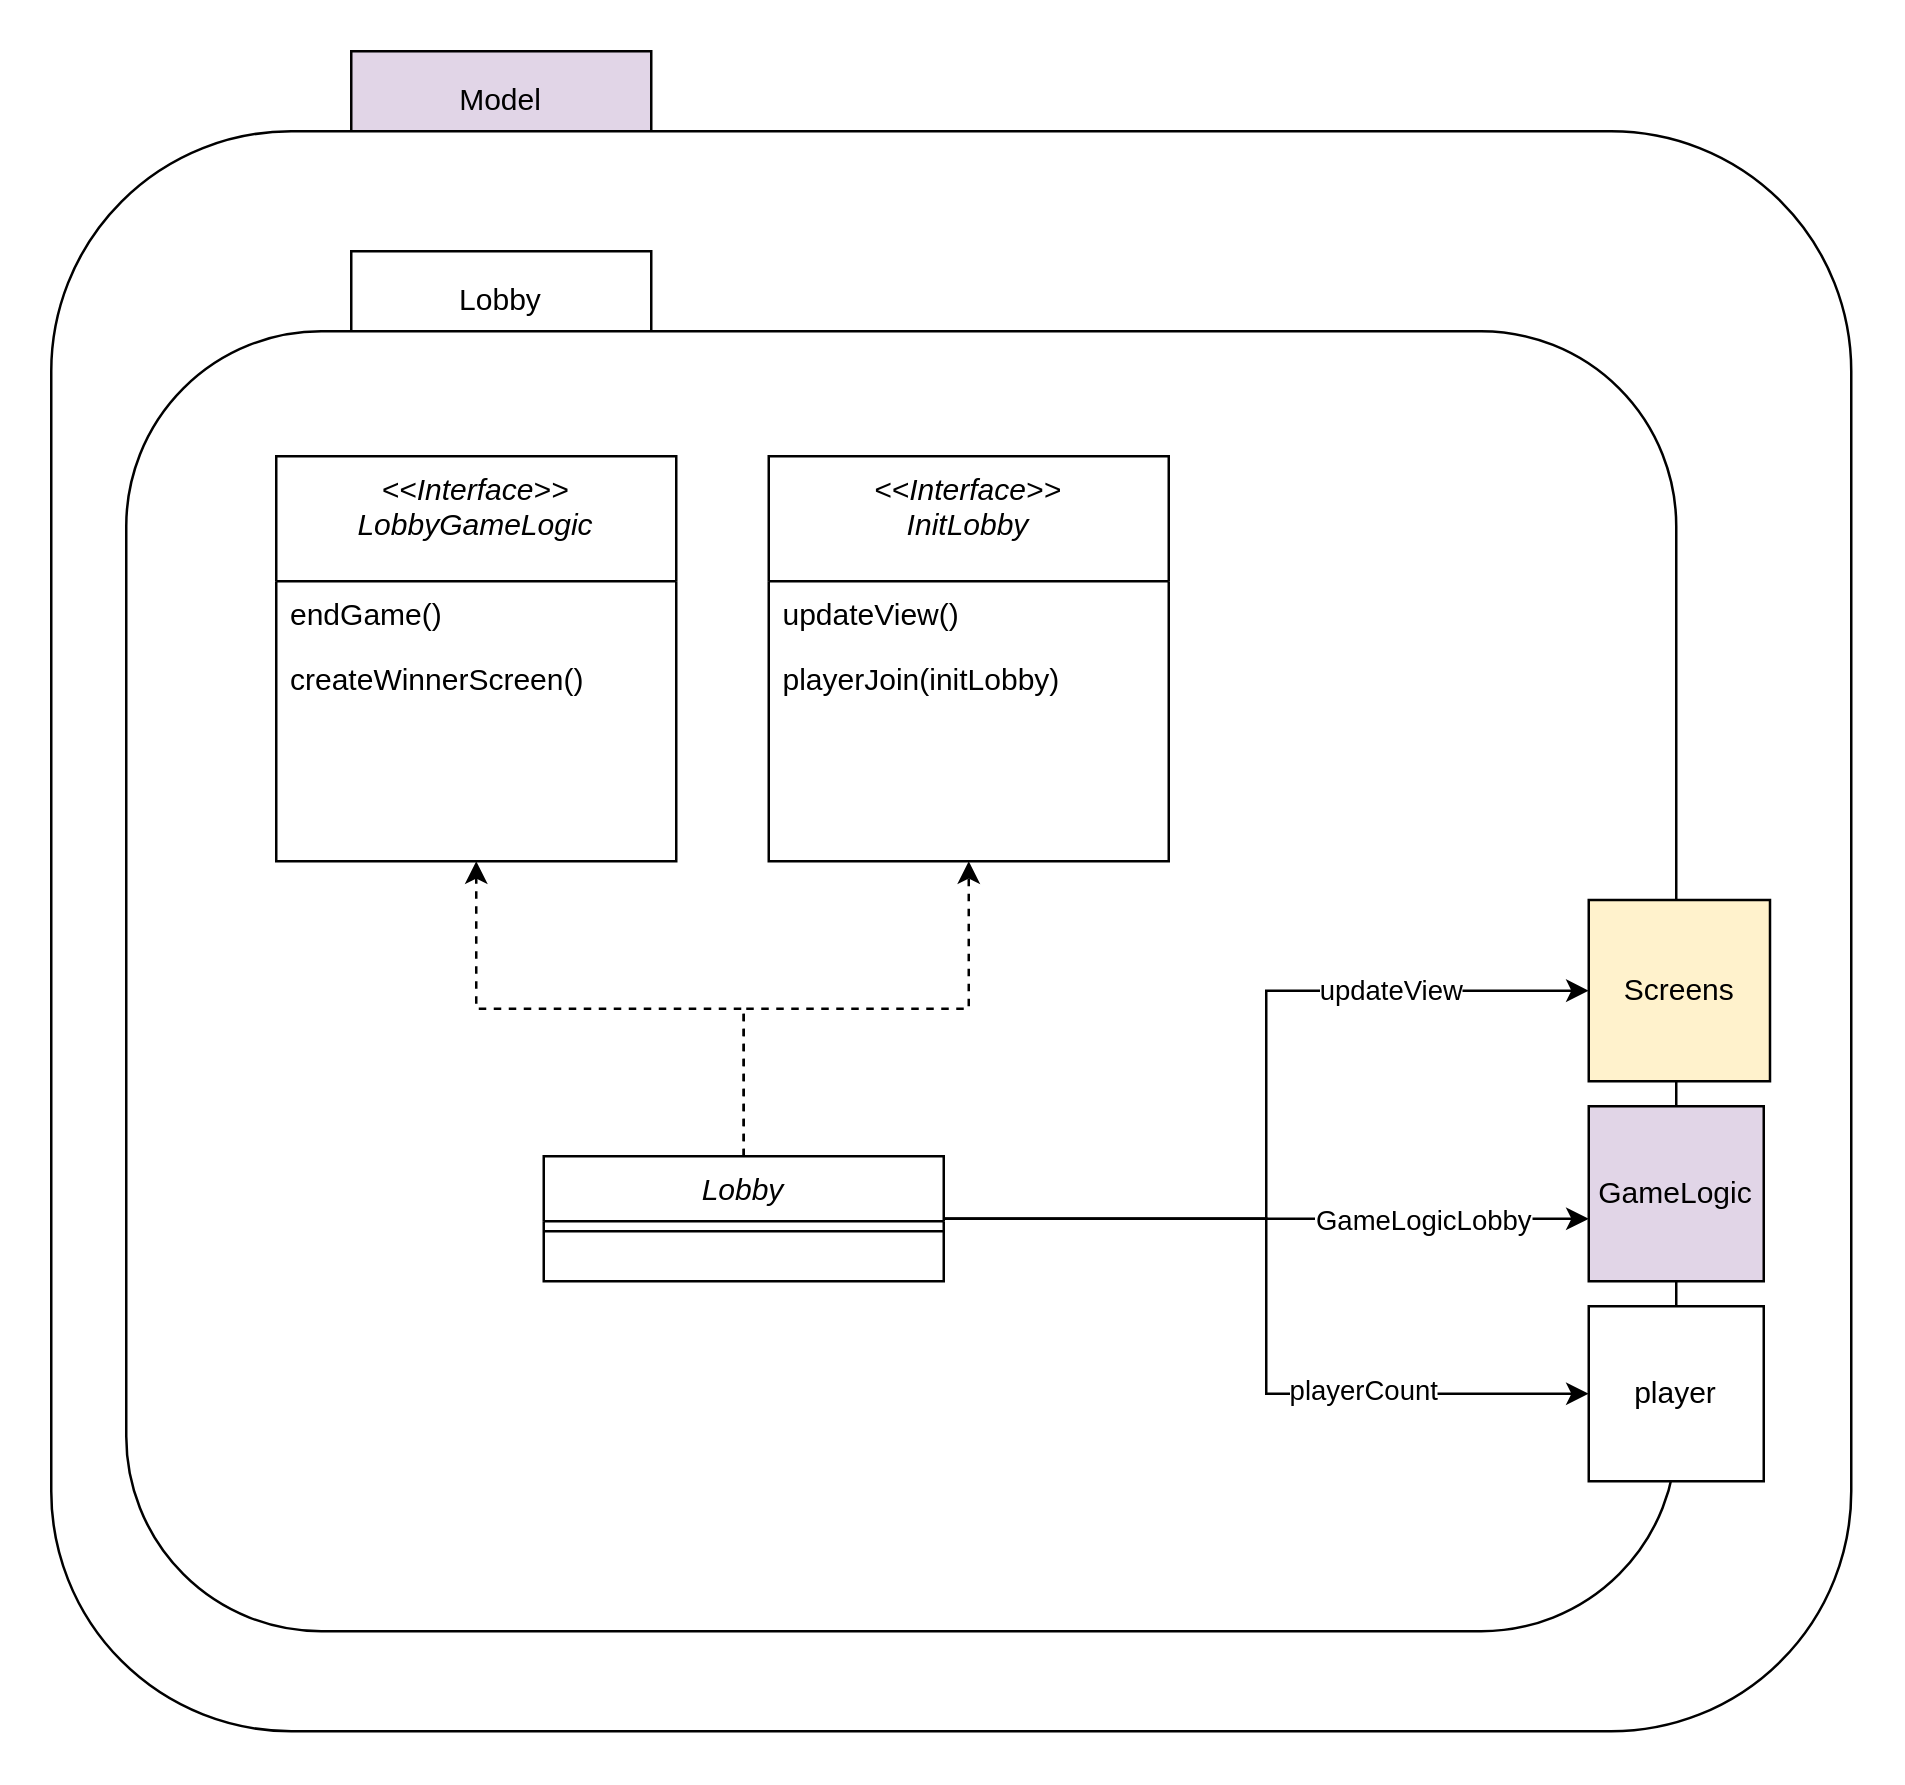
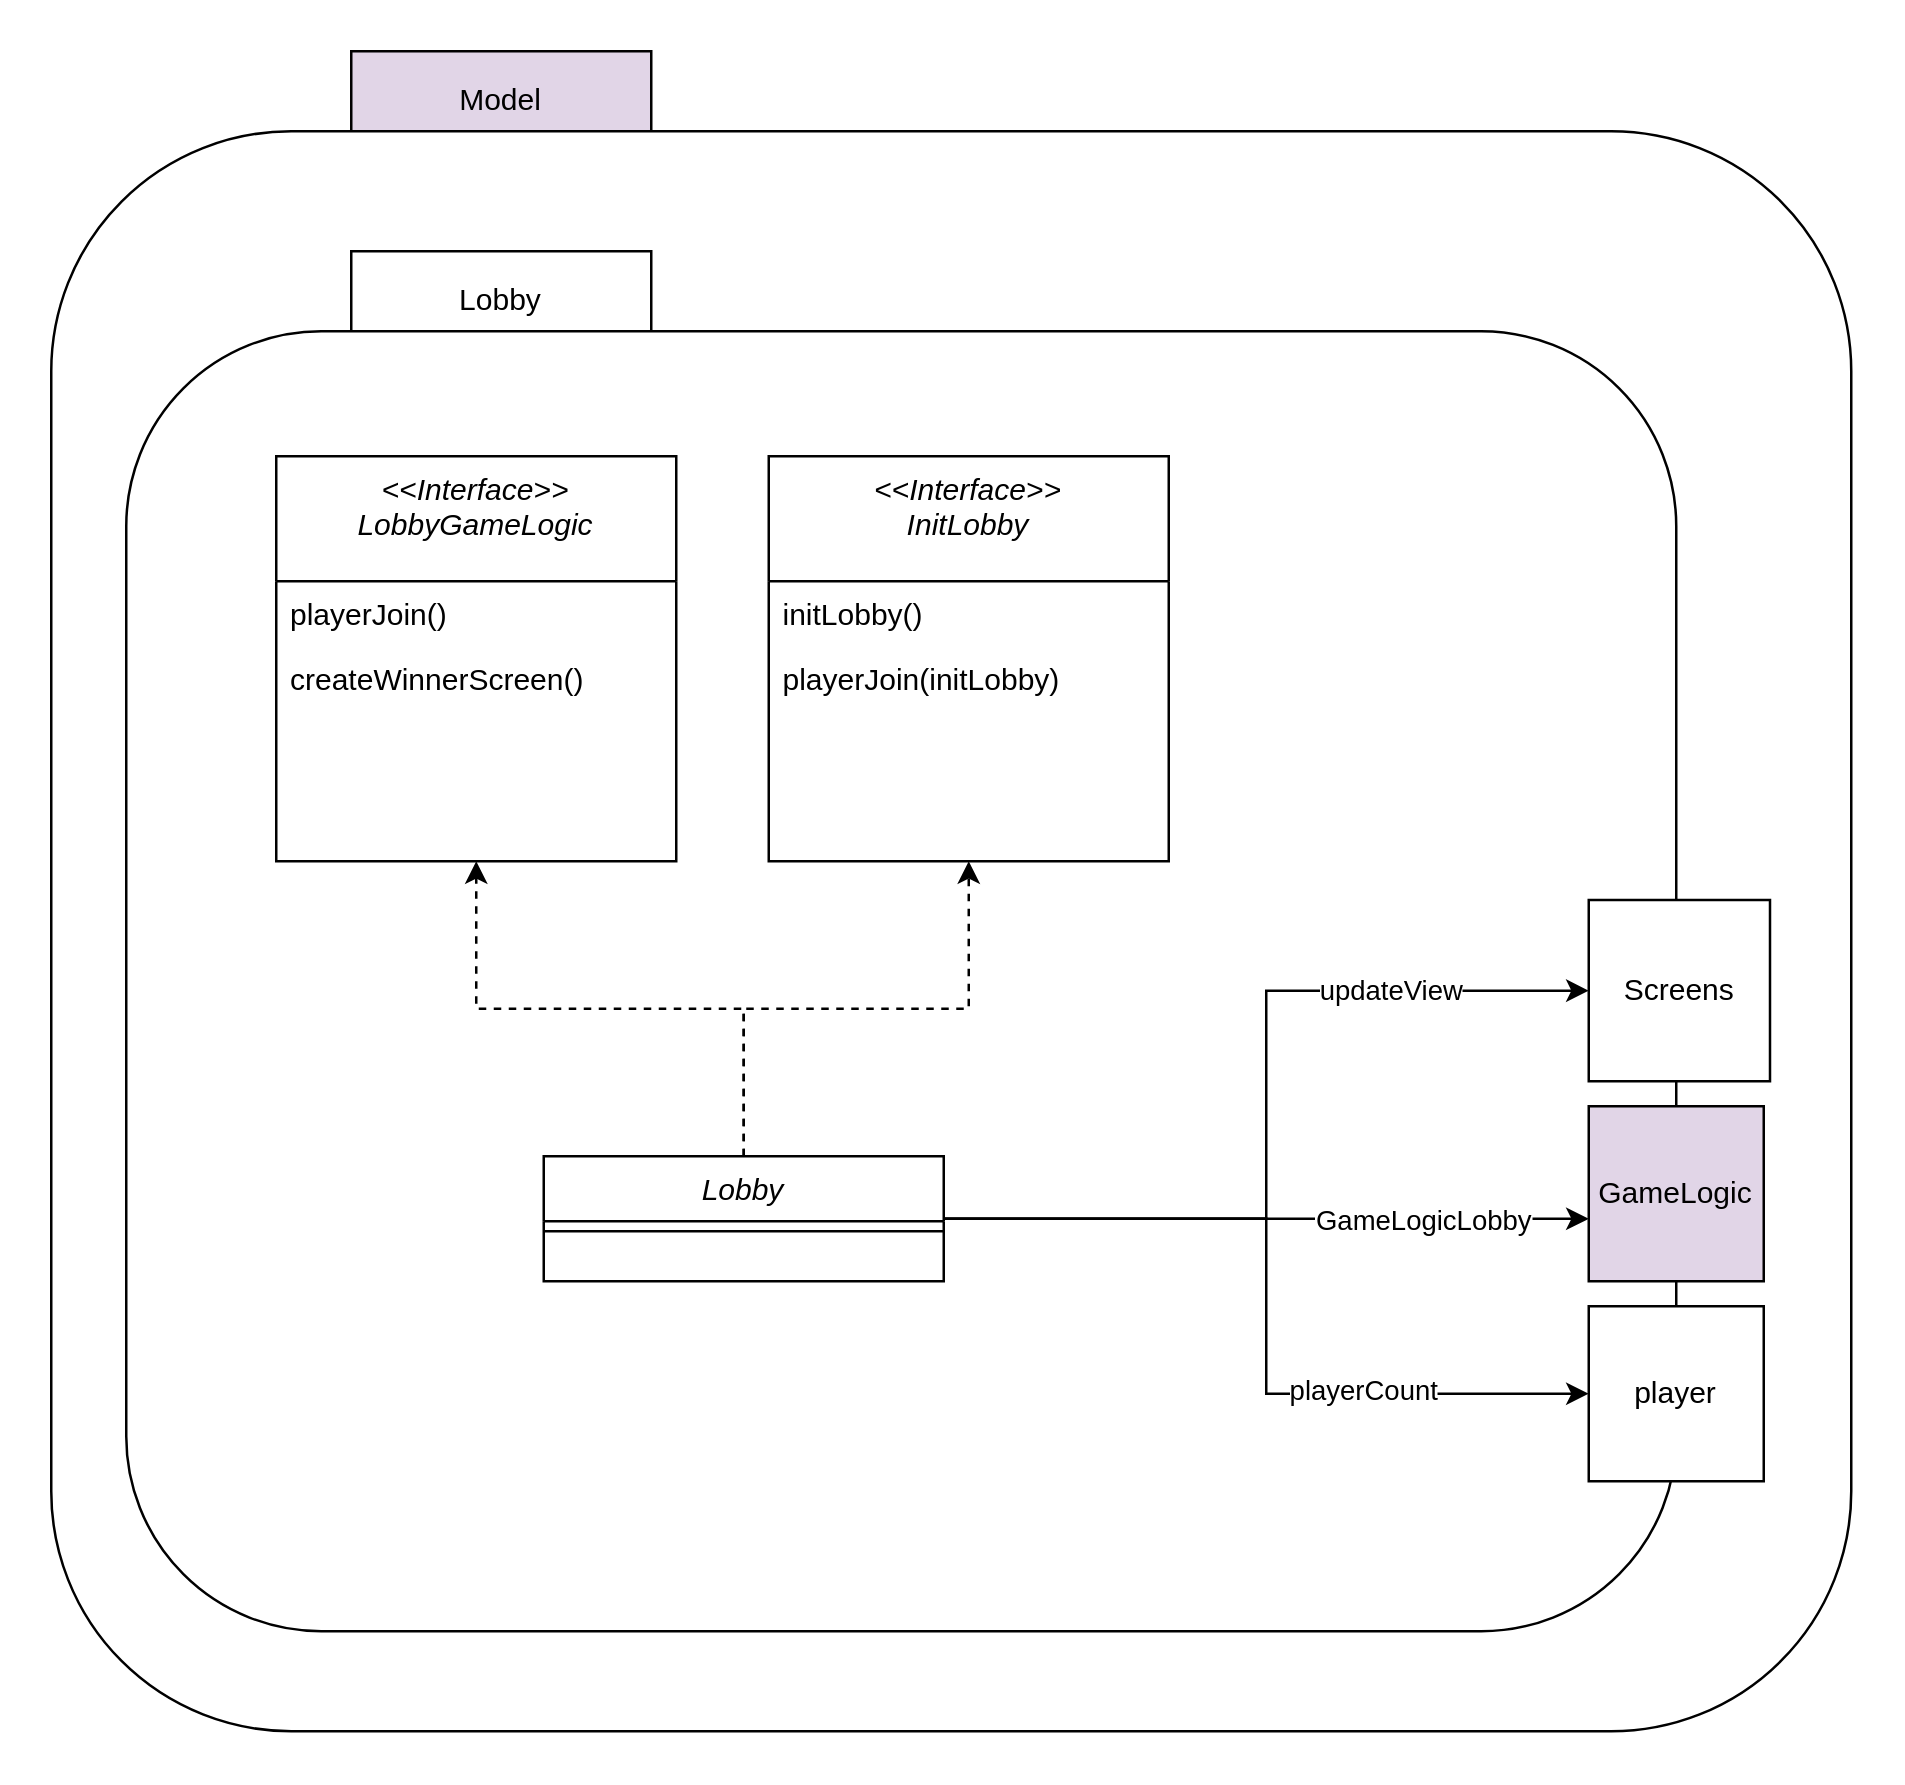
  <mxCell id="0" />
  <mxCell id="1" parent="0" />
  <mxCell id="2" value="Model" style="rounded=1;whiteSpace=wrap;html=1;arcSize=0;fillColor=#e1d5e7;" vertex="1" parent="1"><mxGeometry x="140" y="20" width="120" height="40" as="geometry" /></mxCell>
  <mxCell id="3" value="" style="rounded=1;whiteSpace=wrap;html=1;" vertex="1" parent="1"><mxGeometry x="20" y="52" width="720" height="640" as="geometry" /></mxCell>
  <mxCell id="4" value="Lobby" style="rounded=1;whiteSpace=wrap;html=1;arcSize=0;" vertex="1" parent="1"><mxGeometry x="140" y="100" width="120" height="40" as="geometry" /></mxCell>
  <mxCell id="5" value="" style="rounded=1;whiteSpace=wrap;html=1;" vertex="1" parent="1"><mxGeometry x="50" y="132" width="620" height="520" as="geometry" /></mxCell>
  <mxCell id="6" style="edgeStyle=orthogonalEdgeStyle;rounded=0;orthogonalLoop=1;jettySize=auto;html=1;entryX=0.5;entryY=1;entryDx=0;entryDy=0;dashed=1;" edge="1" parent="1" source="14" target="19"><mxGeometry relative="1" as="geometry" /></mxCell>
  <mxCell id="7" style="edgeStyle=orthogonalEdgeStyle;rounded=0;orthogonalLoop=1;jettySize=auto;html=1;entryX=0.5;entryY=1;entryDx=0;entryDy=0;dashed=1;" edge="1" parent="1" source="14" target="16"><mxGeometry relative="1" as="geometry" /></mxCell>
  <mxCell id="8" style="edgeStyle=orthogonalEdgeStyle;rounded=0;orthogonalLoop=1;jettySize=auto;html=1;entryX=0;entryY=0.5;entryDx=0;entryDy=0;" edge="1" parent="1" source="14" target="22"><mxGeometry relative="1" as="geometry" /></mxCell>
  <mxCell id="9" value="updateView" style="edgeLabel;html=1;align=center;verticalAlign=middle;resizable=0;points=[];" vertex="1" connectable="0" parent="8"><mxGeometry x="0.427" y="-1" relative="1" as="geometry"><mxPoint x="21" y="-1" as="offset" /></mxGeometry></mxCell>
  <mxCell id="10" style="edgeStyle=orthogonalEdgeStyle;rounded=0;orthogonalLoop=1;jettySize=auto;html=1;entryX=0;entryY=0.5;entryDx=0;entryDy=0;" edge="1" parent="1" source="14" target="23"><mxGeometry relative="1" as="geometry" /></mxCell>
  <mxCell id="11" value="playerCount" style="edgeLabel;html=1;align=center;verticalAlign=middle;resizable=0;points=[];" vertex="1" connectable="0" parent="10"><mxGeometry x="0.446" y="2" relative="1" as="geometry"><mxPoint as="offset" /></mxGeometry></mxCell>
  <mxCell id="12" style="edgeStyle=orthogonalEdgeStyle;rounded=0;orthogonalLoop=1;jettySize=auto;html=1;entryX=0;entryY=0.643;entryDx=0;entryDy=0;entryPerimeter=0;" edge="1" parent="1" source="14" target="24"><mxGeometry relative="1" as="geometry"><Array as="points" /></mxGeometry></mxCell>
  <mxCell id="13" value="GameLogicLobby" style="edgeLabel;html=1;align=center;verticalAlign=middle;resizable=0;points=[];" vertex="1" connectable="0" parent="12"><mxGeometry x="0.654" y="-1" relative="1" as="geometry"><mxPoint x="-22" y="-1" as="offset" /></mxGeometry></mxCell>
  <mxCell id="14" value="Lobby" style="swimlane;fontStyle=2;align=center;verticalAlign=top;childLayout=stackLayout;horizontal=1;startSize=26;horizontalStack=0;resizeParent=1;resizeLast=0;collapsible=1;marginBottom=0;rounded=0;shadow=0;strokeWidth=1;" parent="1" vertex="1"><mxGeometry x="217" y="462" width="160" height="50" as="geometry"><mxRectangle x="230" y="140" width="160" height="26" as="alternateBounds" /></mxGeometry></mxCell>
  <mxCell id="15" value="" style="line;html=1;strokeWidth=1;align=left;verticalAlign=middle;spacingTop=-1;spacingLeft=3;spacingRight=3;rotatable=0;labelPosition=right;points=[];portConstraint=eastwest;" parent="14" vertex="1"><mxGeometry y="26" width="160" height="8" as="geometry" /></mxCell>
  <mxCell id="16" value="&lt;&lt;Interface&gt;&gt;&#10;LobbyGameLogic" style="swimlane;fontStyle=2;align=center;verticalAlign=top;childLayout=stackLayout;horizontal=1;startSize=50;horizontalStack=0;resizeParent=1;resizeLast=0;collapsible=1;marginBottom=0;rounded=0;shadow=0;strokeWidth=1;" vertex="1" parent="1"><mxGeometry x="110" y="182" width="160" height="162" as="geometry"><mxRectangle x="230" y="140" width="160" height="26" as="alternateBounds" /></mxGeometry></mxCell>
- <mxCell id="17" value="endGame()" style="text;align=left;verticalAlign=top;spacingLeft=4;spacingRight=4;overflow=hidden;rotatable=0;points=[[0,0.5],[1,0.5]];portConstraint=eastwest;" vertex="1" parent="16"><mxGeometry y="50" width="160" height="26" as="geometry" /></mxCell>
+ <mxCell id="17" value="playerJoin()" style="text;align=left;verticalAlign=top;spacingLeft=4;spacingRight=4;overflow=hidden;rotatable=0;points=[[0,0.5],[1,0.5]];portConstraint=eastwest;" vertex="1" parent="16"><mxGeometry y="50" width="160" height="26" as="geometry" /></mxCell>
  <mxCell id="18" value="createWinnerScreen()" style="text;align=left;verticalAlign=top;spacingLeft=4;spacingRight=4;overflow=hidden;rotatable=0;points=[[0,0.5],[1,0.5]];portConstraint=eastwest;" vertex="1" parent="16"><mxGeometry y="76" width="160" height="26" as="geometry" /></mxCell>
  <mxCell id="19" value="&lt;&lt;Interface&gt;&gt;&#10;InitLobby" style="swimlane;fontStyle=2;align=center;verticalAlign=top;childLayout=stackLayout;horizontal=1;startSize=50;horizontalStack=0;resizeParent=1;resizeLast=0;collapsible=1;marginBottom=0;rounded=0;shadow=0;strokeWidth=1;" vertex="1" parent="1"><mxGeometry x="307" y="182" width="160" height="162" as="geometry"><mxRectangle x="230" y="140" width="160" height="26" as="alternateBounds" /></mxGeometry></mxCell>
- <mxCell id="20" value="updateView()" style="text;align=left;verticalAlign=top;spacingLeft=4;spacingRight=4;overflow=hidden;rotatable=0;points=[[0,0.5],[1,0.5]];portConstraint=eastwest;" vertex="1" parent="19"><mxGeometry y="50" width="160" height="26" as="geometry" /></mxCell>
+ <mxCell id="20" value="initLobby()" style="text;align=left;verticalAlign=top;spacingLeft=4;spacingRight=4;overflow=hidden;rotatable=0;points=[[0,0.5],[1,0.5]];portConstraint=eastwest;" vertex="1" parent="19"><mxGeometry y="50" width="160" height="26" as="geometry" /></mxCell>
  <mxCell id="21" value="playerJoin(initLobby)" style="text;align=left;verticalAlign=top;spacingLeft=4;spacingRight=4;overflow=hidden;rotatable=0;points=[[0,0.5],[1,0.5]];portConstraint=eastwest;" vertex="1" parent="19"><mxGeometry y="76" width="160" height="26" as="geometry" /></mxCell>
- <mxCell id="22" value="Screens" style="whiteSpace=wrap;html=1;aspect=fixed;fillColor=#fff2cc;" vertex="1" parent="1"><mxGeometry x="635" y="359.5" width="72.5" height="72.5" as="geometry" /></mxCell>
+ <mxCell id="22" value="Screens" style="whiteSpace=wrap;html=1;aspect=fixed;" vertex="1" parent="1"><mxGeometry x="635" y="359.5" width="72.5" height="72.5" as="geometry" /></mxCell>
  <mxCell id="23" value="player" style="whiteSpace=wrap;html=1;aspect=fixed;" vertex="1" parent="1"><mxGeometry x="635" y="522" width="70" height="70" as="geometry" /></mxCell>
  <mxCell id="24" value="GameLogic" style="whiteSpace=wrap;html=1;aspect=fixed;fillColor=#e1d5e7;" vertex="1" parent="1"><mxGeometry x="635" y="442" width="70" height="70" as="geometry" /></mxCell>
